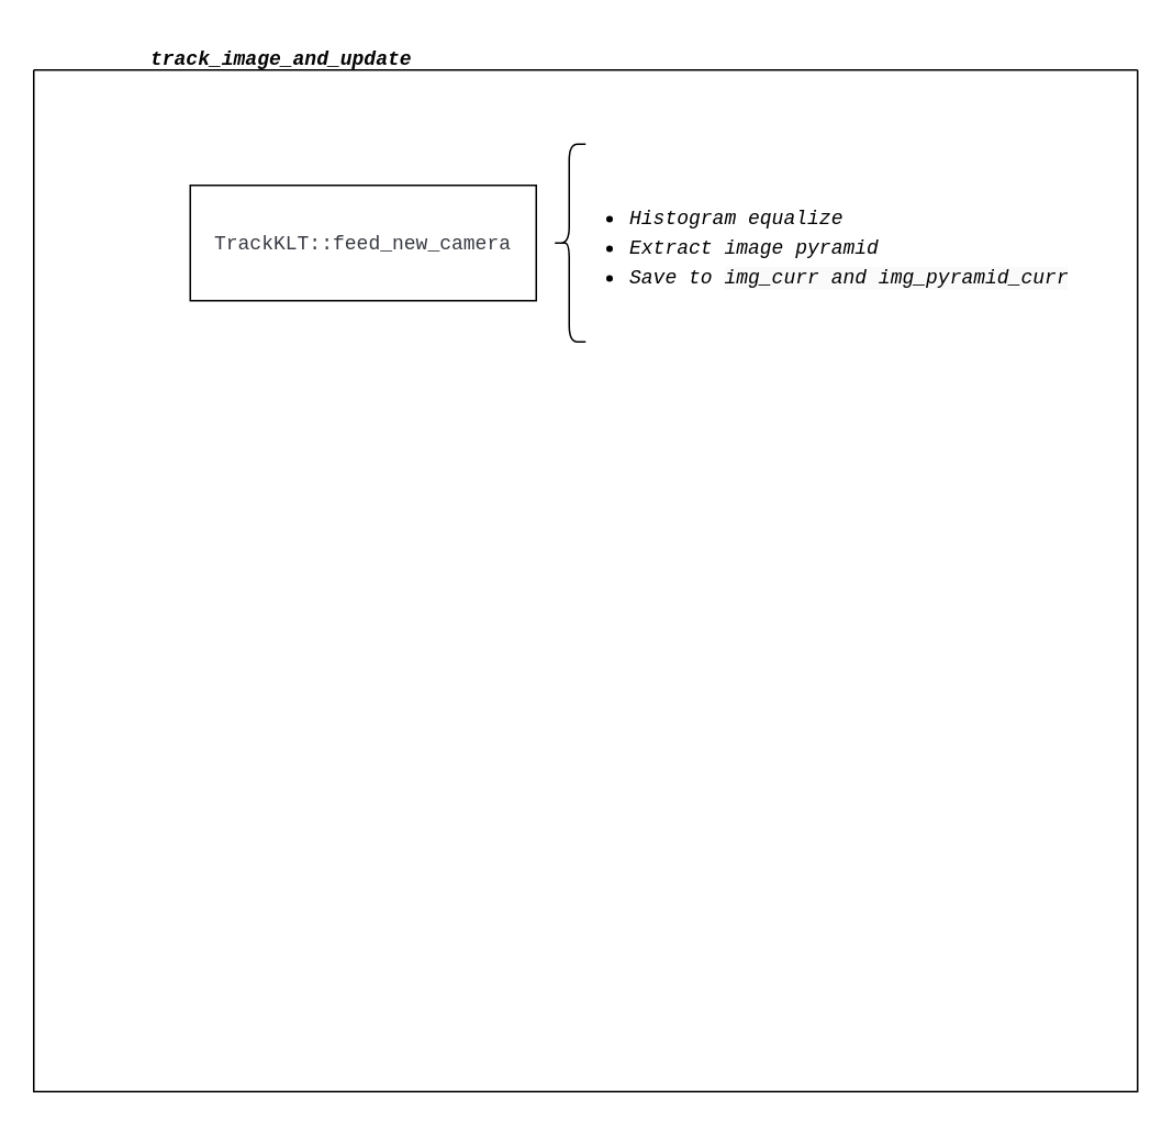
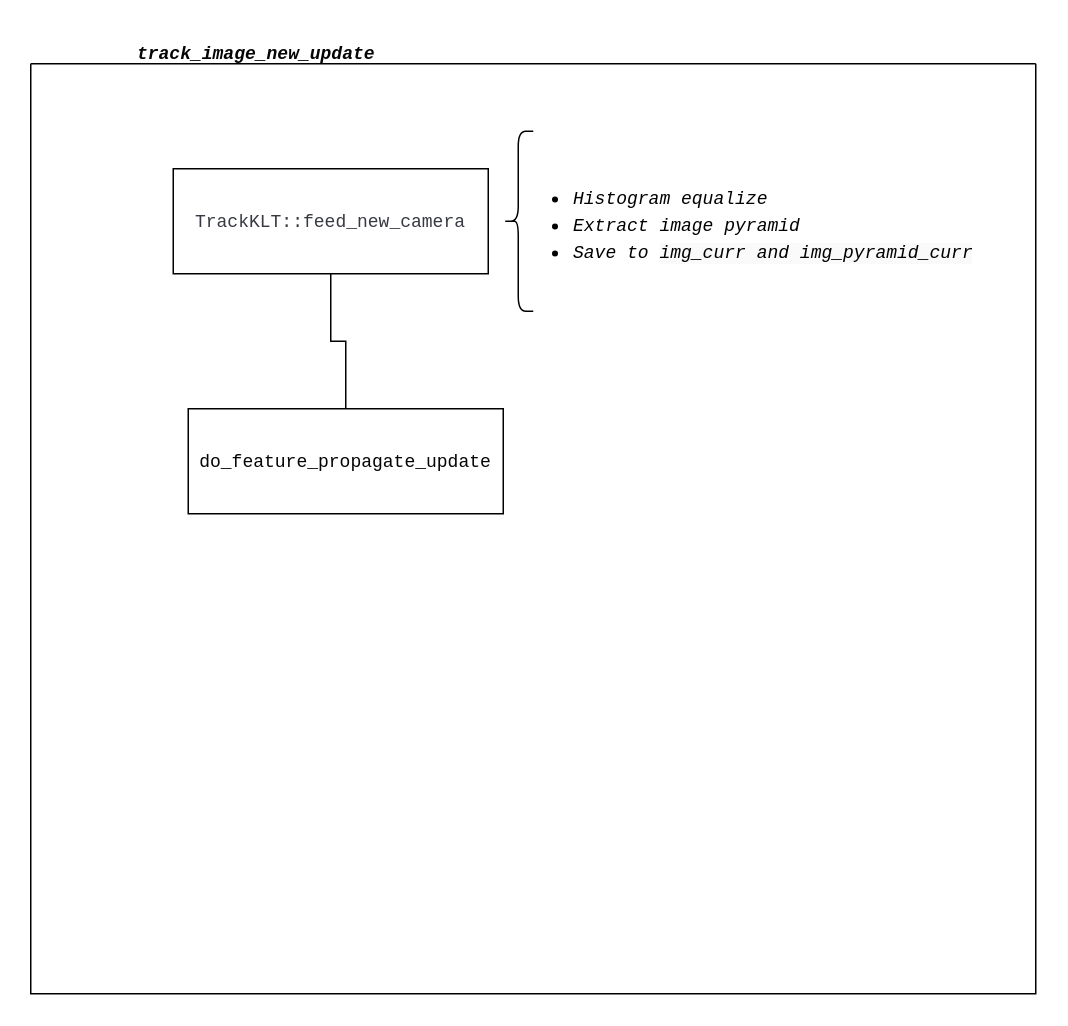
  <mxCell id="0" />
  <mxCell id="1" parent="0" />
+ <mxCell id="2" style="edgeStyle=orthogonalEdgeStyle;rounded=0;orthogonalLoop=1;jettySize=auto;html=1;exitX=0.5;exitY=1;exitDx=0;exitDy=0;entryX=0.5;entryY=0;entryDx=0;entryDy=0;endArrow=none;startFill=0;" edge="1" parent="1" source="3" target="7"><mxGeometry relative="1" as="geometry" /></mxCell>
  <mxCell id="3" value="&lt;div style=&quot;font-family: Menlo, Monaco, &amp;quot;Courier New&amp;quot;, monospace; line-height: 18px; white-space: pre;&quot;&gt;&lt;div style=&quot;line-height: 18px;&quot;&gt;&lt;div style=&quot;line-height: 18px;&quot;&gt;&lt;font style=&quot;color: rgb(56, 58, 66);&quot;&gt;&lt;span&gt;TrackKLT&lt;/span&gt;::&lt;span&gt;feed_new_camera&lt;/span&gt;&lt;/font&gt;&lt;/div&gt;&lt;/div&gt;&lt;/div&gt;" style="rounded=0;whiteSpace=wrap;html=1;" parent="1" vertex="1"><mxGeometry x="115" y="112" width="210" height="70" as="geometry" /></mxCell>
  <mxCell id="4" value="" style="shape=curlyBracket;whiteSpace=wrap;html=1;rounded=1;labelPosition=left;verticalLabelPosition=middle;align=right;verticalAlign=middle;" parent="1" vertex="1"><mxGeometry x="335" y="87" width="20" height="120" as="geometry" /></mxCell>
  <mxCell id="5" value="&lt;ul&gt;&lt;li&gt;&lt;div style=&quot;font-family: Menlo, Monaco, &amp;quot;Courier New&amp;quot;, monospace; line-height: 18px; white-space: pre;&quot;&gt;&lt;span style=&quot;&quot;&gt;&lt;font&gt;Histogram equalize&lt;/font&gt;&lt;/span&gt;&lt;/div&gt;&lt;/li&gt;&lt;li&gt;&lt;div style=&quot;font-family: Menlo, Monaco, &amp;quot;Courier New&amp;quot;, monospace; line-height: 18px; white-space: pre;&quot;&gt;&lt;span style=&quot;&quot;&gt;&lt;font&gt;Extract image pyramid&lt;/font&gt;&lt;/span&gt;&lt;/div&gt;&lt;/li&gt;&lt;li&gt;&lt;div style=&quot;font-family: Menlo, Monaco, &amp;quot;Courier New&amp;quot;, monospace; line-height: 18px; white-space: pre;&quot;&gt;&lt;font&gt;&lt;span style=&quot;&quot;&gt;&lt;font&gt;Save to &lt;/font&gt;&lt;/span&gt;&lt;span style=&quot;background-color: rgb(250, 250, 250);&quot;&gt;img_curr and &lt;/span&gt;&lt;span style=&quot;background-color: rgb(250, 250, 250);&quot;&gt;img_pyramid_curr&lt;/span&gt;&lt;/font&gt;&lt;/div&gt;&lt;/li&gt;&lt;/ul&gt;" style="text;strokeColor=none;fillColor=none;html=1;whiteSpace=wrap;verticalAlign=middle;overflow=hidden;fontStyle=2" parent="1" vertex="1"><mxGeometry x="340" y="87" width="330" height="125" as="geometry" /></mxCell>
  <mxCell id="6" value="" style="swimlane;startSize=0;" parent="1" vertex="1"><mxGeometry x="20" y="42" width="670" height="620" as="geometry"><mxRectangle x="90" y="290" width="50" height="40" as="alternateBounds" /></mxGeometry></mxCell>
- <mxCell id="8" value="&lt;span style=&quot;color: rgb(5, 5, 5); font-family: Menlo, Monaco, &amp;quot;Courier New&amp;quot;, monospace; white-space-collapse: preserve;&quot;&gt;&lt;b&gt;&lt;i&gt;track_image_and_update&lt;/i&gt;&lt;/b&gt;&lt;/span&gt;" style="text;html=1;align=center;verticalAlign=middle;resizable=0;points=[];autosize=1;strokeColor=none;fillColor=none;" vertex="1" parent="1"><mxGeometry x="80" y="20" width="180" height="30" as="geometry" /></mxCell>
+ <mxCell id="7" value="&lt;div style=&quot;font-family: Menlo, Monaco, &amp;quot;Courier New&amp;quot;, monospace; line-height: 18px; white-space: pre;&quot;&gt;&lt;div style=&quot;line-height: 18px;&quot;&gt;&lt;div style=&quot;line-height: 18px;&quot;&gt;&lt;div style=&quot;line-height: 18px;&quot;&gt;&lt;span&gt;&lt;font style=&quot;color: light-dark(rgb(5, 5, 5), rgb(91, 139, 244));&quot;&gt;do_feature_propagate_update&lt;/font&gt;&lt;/span&gt;&lt;/div&gt;&lt;/div&gt;&lt;/div&gt;&lt;/div&gt;" style="rounded=0;whiteSpace=wrap;html=1;" parent="6" vertex="1"><mxGeometry x="105" y="230" width="210" height="70" as="geometry" /></mxCell>
+ <mxCell id="8" value="&lt;span style=&quot;color: rgb(5, 5, 5); font-family: Menlo, Monaco, &amp;quot;Courier New&amp;quot;, monospace; white-space-collapse: preserve;&quot;&gt;&lt;b&gt;&lt;i&gt;track_image_new_update&lt;/i&gt;&lt;/b&gt;&lt;/span&gt;" style="text;html=1;align=center;verticalAlign=middle;resizable=0;points=[];autosize=1;strokeColor=none;fillColor=none;" vertex="1" parent="1"><mxGeometry x="80" y="20" width="180" height="30" as="geometry" /></mxCell>
